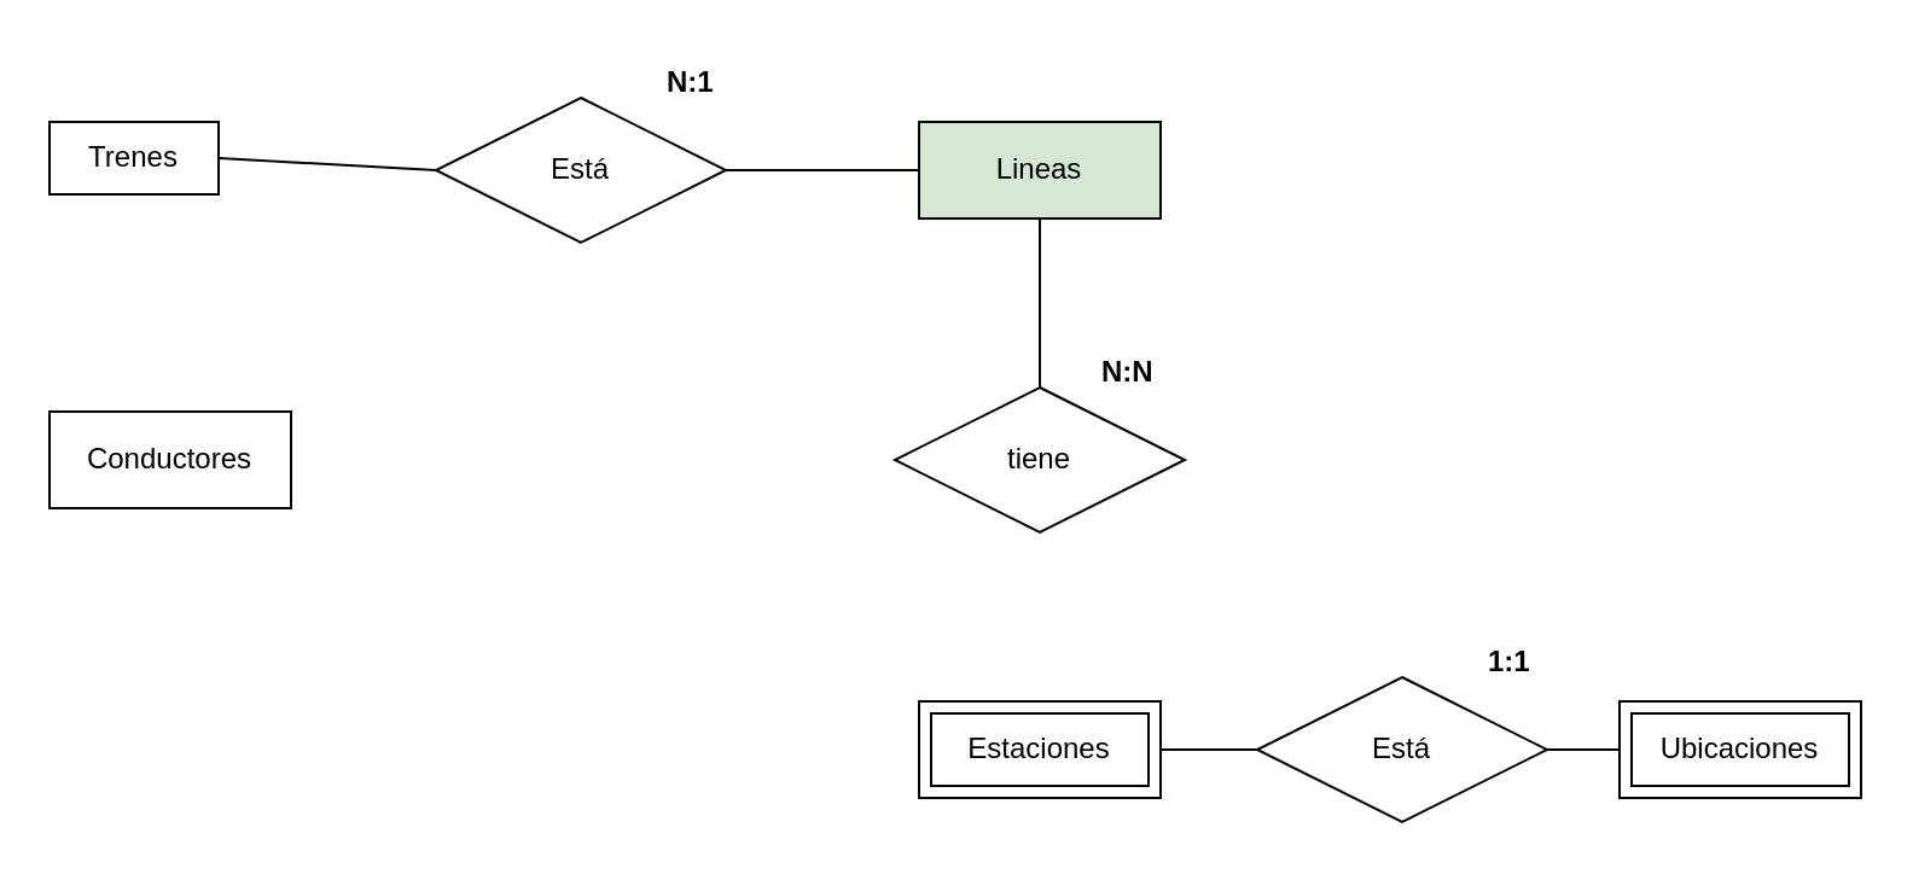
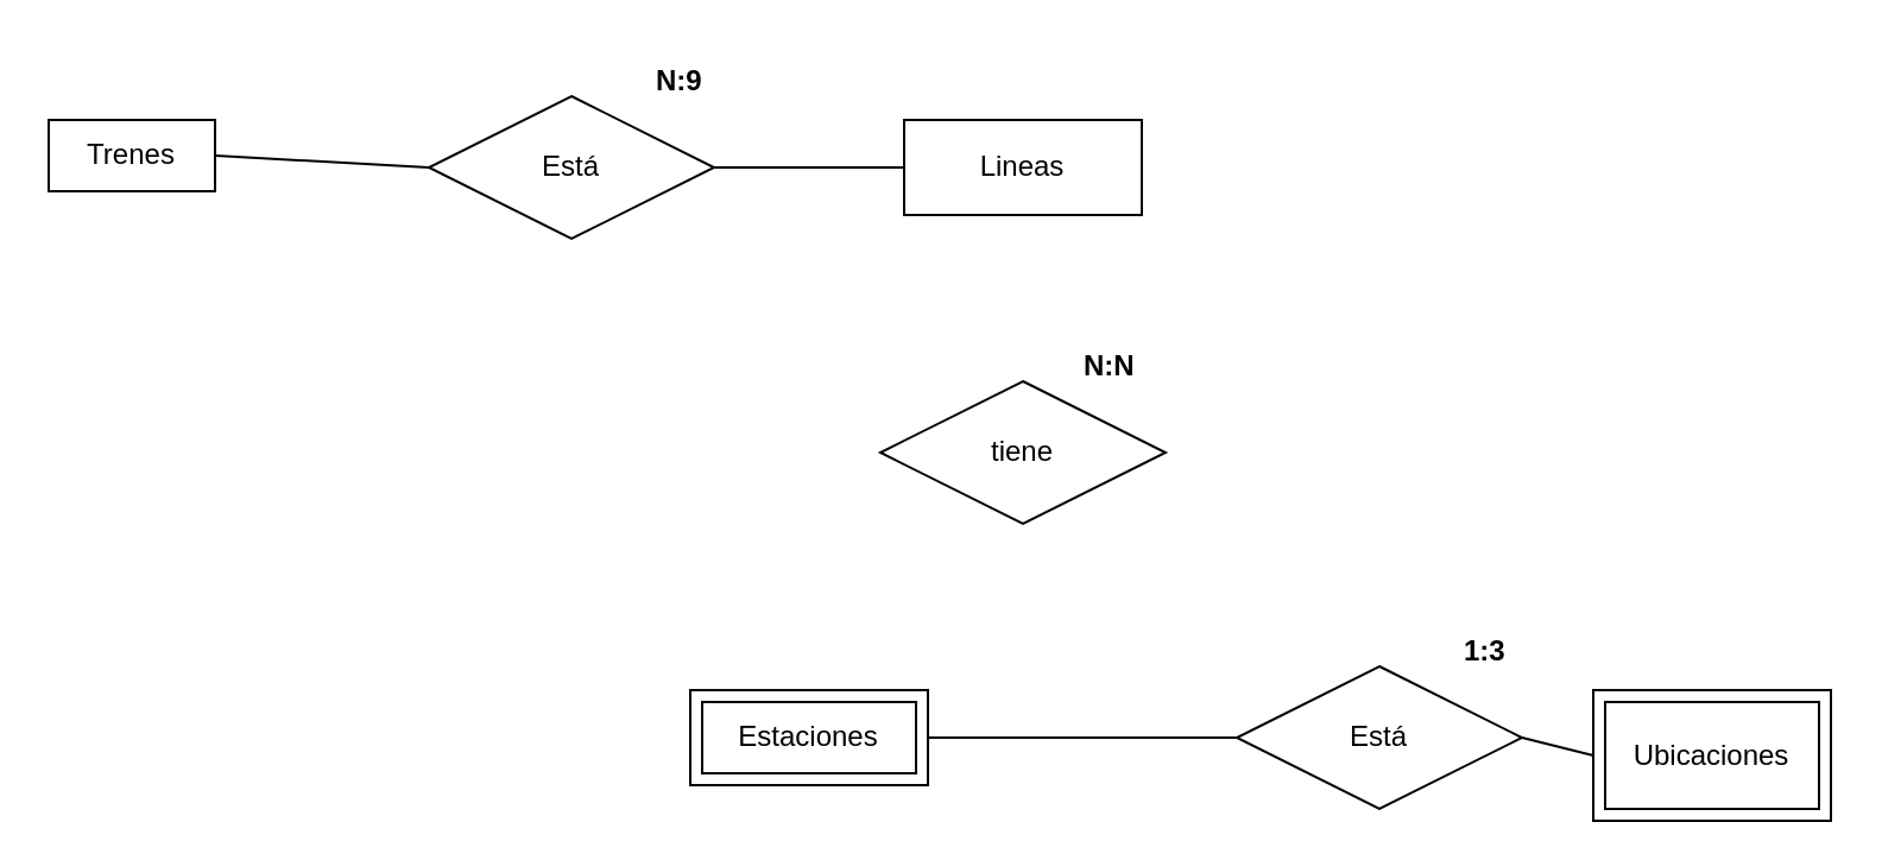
  <mxCell id="0" />
  <mxCell id="1" parent="0" />
- <mxCell id="2" value="Lineas" style="whiteSpace=wrap;html=1;align=center;fillColor=#d5e8d4;" vertex="1" parent="1"><mxGeometry x="380" y="50" width="100" height="40" as="geometry" /></mxCell>
+ <mxCell id="2" value="Lineas" style="whiteSpace=wrap;html=1;align=center;" vertex="1" parent="1"><mxGeometry x="380" y="50" width="100" height="40" as="geometry" /></mxCell>
  <mxCell id="3" value="Trenes&lt;br&gt;" style="whiteSpace=wrap;html=1;align=center;" vertex="1" parent="1"><mxGeometry x="20" y="50" width="70" height="30" as="geometry" /></mxCell>
- <mxCell id="4" value="Estaciones" style="shape=ext;margin=3;double=1;whiteSpace=wrap;html=1;align=center;" vertex="1" parent="1"><mxGeometry x="380" y="290" width="100" height="40" as="geometry" /></mxCell>
- <mxCell id="5" value="Ubicaciones" style="shape=ext;margin=3;double=1;whiteSpace=wrap;html=1;align=center;" vertex="1" parent="1"><mxGeometry x="670" y="290" width="100" height="40" as="geometry" /></mxCell>
+ <mxCell id="4" value="Estaciones" style="shape=ext;margin=3;double=1;whiteSpace=wrap;html=1;align=center;" vertex="1" parent="1"><mxGeometry x="290" y="290" width="100" height="40" as="geometry" /></mxCell>
+ <mxCell id="5" value="Ubicaciones" style="shape=ext;margin=3;double=1;whiteSpace=wrap;html=1;align=center;" vertex="1" parent="1"><mxGeometry x="670" y="290" width="100" height="55" as="geometry" /></mxCell>
  <mxCell id="6" value="" style="endArrow=none;html=1;rounded=0;entryX=0;entryY=0.5;entryDx=0;entryDy=0;exitX=1;exitY=0.5;exitDx=0;exitDy=0;" edge="1" parent="1" source="3" target="14"><mxGeometry relative="1" as="geometry"><mxPoint x="80" y="130" as="sourcePoint" /><mxPoint x="180" y="70" as="targetPoint" /></mxGeometry></mxCell>
  <mxCell id="7" value="" style="endArrow=none;html=1;rounded=0;entryX=0;entryY=0.5;entryDx=0;entryDy=0;exitX=1;exitY=0.5;exitDx=0;exitDy=0;" edge="1" parent="1" source="14" target="2"><mxGeometry relative="1" as="geometry"><mxPoint x="300" y="70" as="sourcePoint" /><mxPoint x="340" y="140" as="targetPoint" /></mxGeometry></mxCell>
- <mxCell id="8" value="" style="endArrow=none;html=1;rounded=0;entryX=0.5;entryY=1;entryDx=0;entryDy=0;exitX=0.5;exitY=0;exitDx=0;exitDy=0;" edge="1" parent="1" source="11" target="2"><mxGeometry relative="1" as="geometry"><mxPoint x="460" y="145" as="sourcePoint" /><mxPoint x="340" y="210" as="targetPoint" /><Array as="points" /></mxGeometry></mxCell>
- <mxCell id="9" value="Conductores" style="whiteSpace=wrap;html=1;align=center;" vertex="1" parent="1"><mxGeometry x="20" y="170" width="100" height="40" as="geometry" /></mxCell>
  <mxCell id="10" value="Está" style="shape=rhombus;perimeter=rhombusPerimeter;whiteSpace=wrap;html=1;align=center;" vertex="1" parent="1"><mxGeometry x="520" y="280" width="120" height="60" as="geometry" /></mxCell>
  <mxCell id="11" value="tiene" style="shape=rhombus;perimeter=rhombusPerimeter;whiteSpace=wrap;html=1;align=center;" vertex="1" parent="1"><mxGeometry x="370" y="160" width="120" height="60" as="geometry" /></mxCell>
  <mxCell id="12" value="" style="endArrow=none;html=1;rounded=0;exitX=1;exitY=0.5;exitDx=0;exitDy=0;entryX=0;entryY=0.5;entryDx=0;entryDy=0;" edge="1" parent="1" source="4" target="10"><mxGeometry relative="1" as="geometry"><mxPoint x="480" y="395" as="sourcePoint" /><mxPoint x="640" y="395" as="targetPoint" /></mxGeometry></mxCell>
  <mxCell id="13" value="" style="endArrow=none;html=1;rounded=0;exitX=1;exitY=0.5;exitDx=0;exitDy=0;entryX=0;entryY=0.5;entryDx=0;entryDy=0;" edge="1" parent="1" source="10" target="5"><mxGeometry relative="1" as="geometry"><mxPoint x="620" y="385" as="sourcePoint" /><mxPoint x="780" y="385" as="targetPoint" /></mxGeometry></mxCell>
  <mxCell id="14" value="Está" style="shape=rhombus;perimeter=rhombusPerimeter;whiteSpace=wrap;html=1;align=center;" vertex="1" parent="1"><mxGeometry x="180" y="40" width="120" height="60" as="geometry" /></mxCell>
- <mxCell id="15" value="N:1" style="text;strokeColor=none;fillColor=none;spacingLeft=4;spacingRight=4;overflow=hidden;rotatable=0;points=[[0,0.5],[1,0.5]];portConstraint=eastwest;fontSize=12;fontStyle=1" vertex="1" parent="1"><mxGeometry x="270" y="20" width="40" height="30" as="geometry" /></mxCell>
- <mxCell id="16" value="1:1" style="text;strokeColor=none;fillColor=none;spacingLeft=4;spacingRight=4;overflow=hidden;rotatable=0;points=[[0,0.5],[1,0.5]];portConstraint=eastwest;fontSize=12;fontStyle=1" vertex="1" parent="1"><mxGeometry x="610" y="260" width="40" height="30" as="geometry" /></mxCell>
+ <mxCell id="15" value="N:9" style="text;strokeColor=none;fillColor=none;spacingLeft=4;spacingRight=4;overflow=hidden;rotatable=0;points=[[0,0.5],[1,0.5]];portConstraint=eastwest;fontSize=12;fontStyle=1" vertex="1" parent="1"><mxGeometry x="270" y="20" width="40" height="30" as="geometry" /></mxCell>
+ <mxCell id="16" value="1:3" style="text;strokeColor=none;fillColor=none;spacingLeft=4;spacingRight=4;overflow=hidden;rotatable=0;points=[[0,0.5],[1,0.5]];portConstraint=eastwest;fontSize=12;fontStyle=1" vertex="1" parent="1"><mxGeometry x="610" y="260" width="40" height="30" as="geometry" /></mxCell>
  <mxCell id="17" value="N:N" style="text;strokeColor=none;fillColor=none;spacingLeft=4;spacingRight=4;overflow=hidden;rotatable=0;points=[[0,0.5],[1,0.5]];portConstraint=eastwest;fontSize=12;fontStyle=1" vertex="1" parent="1"><mxGeometry x="450" y="140" width="40" height="30" as="geometry" /></mxCell>
